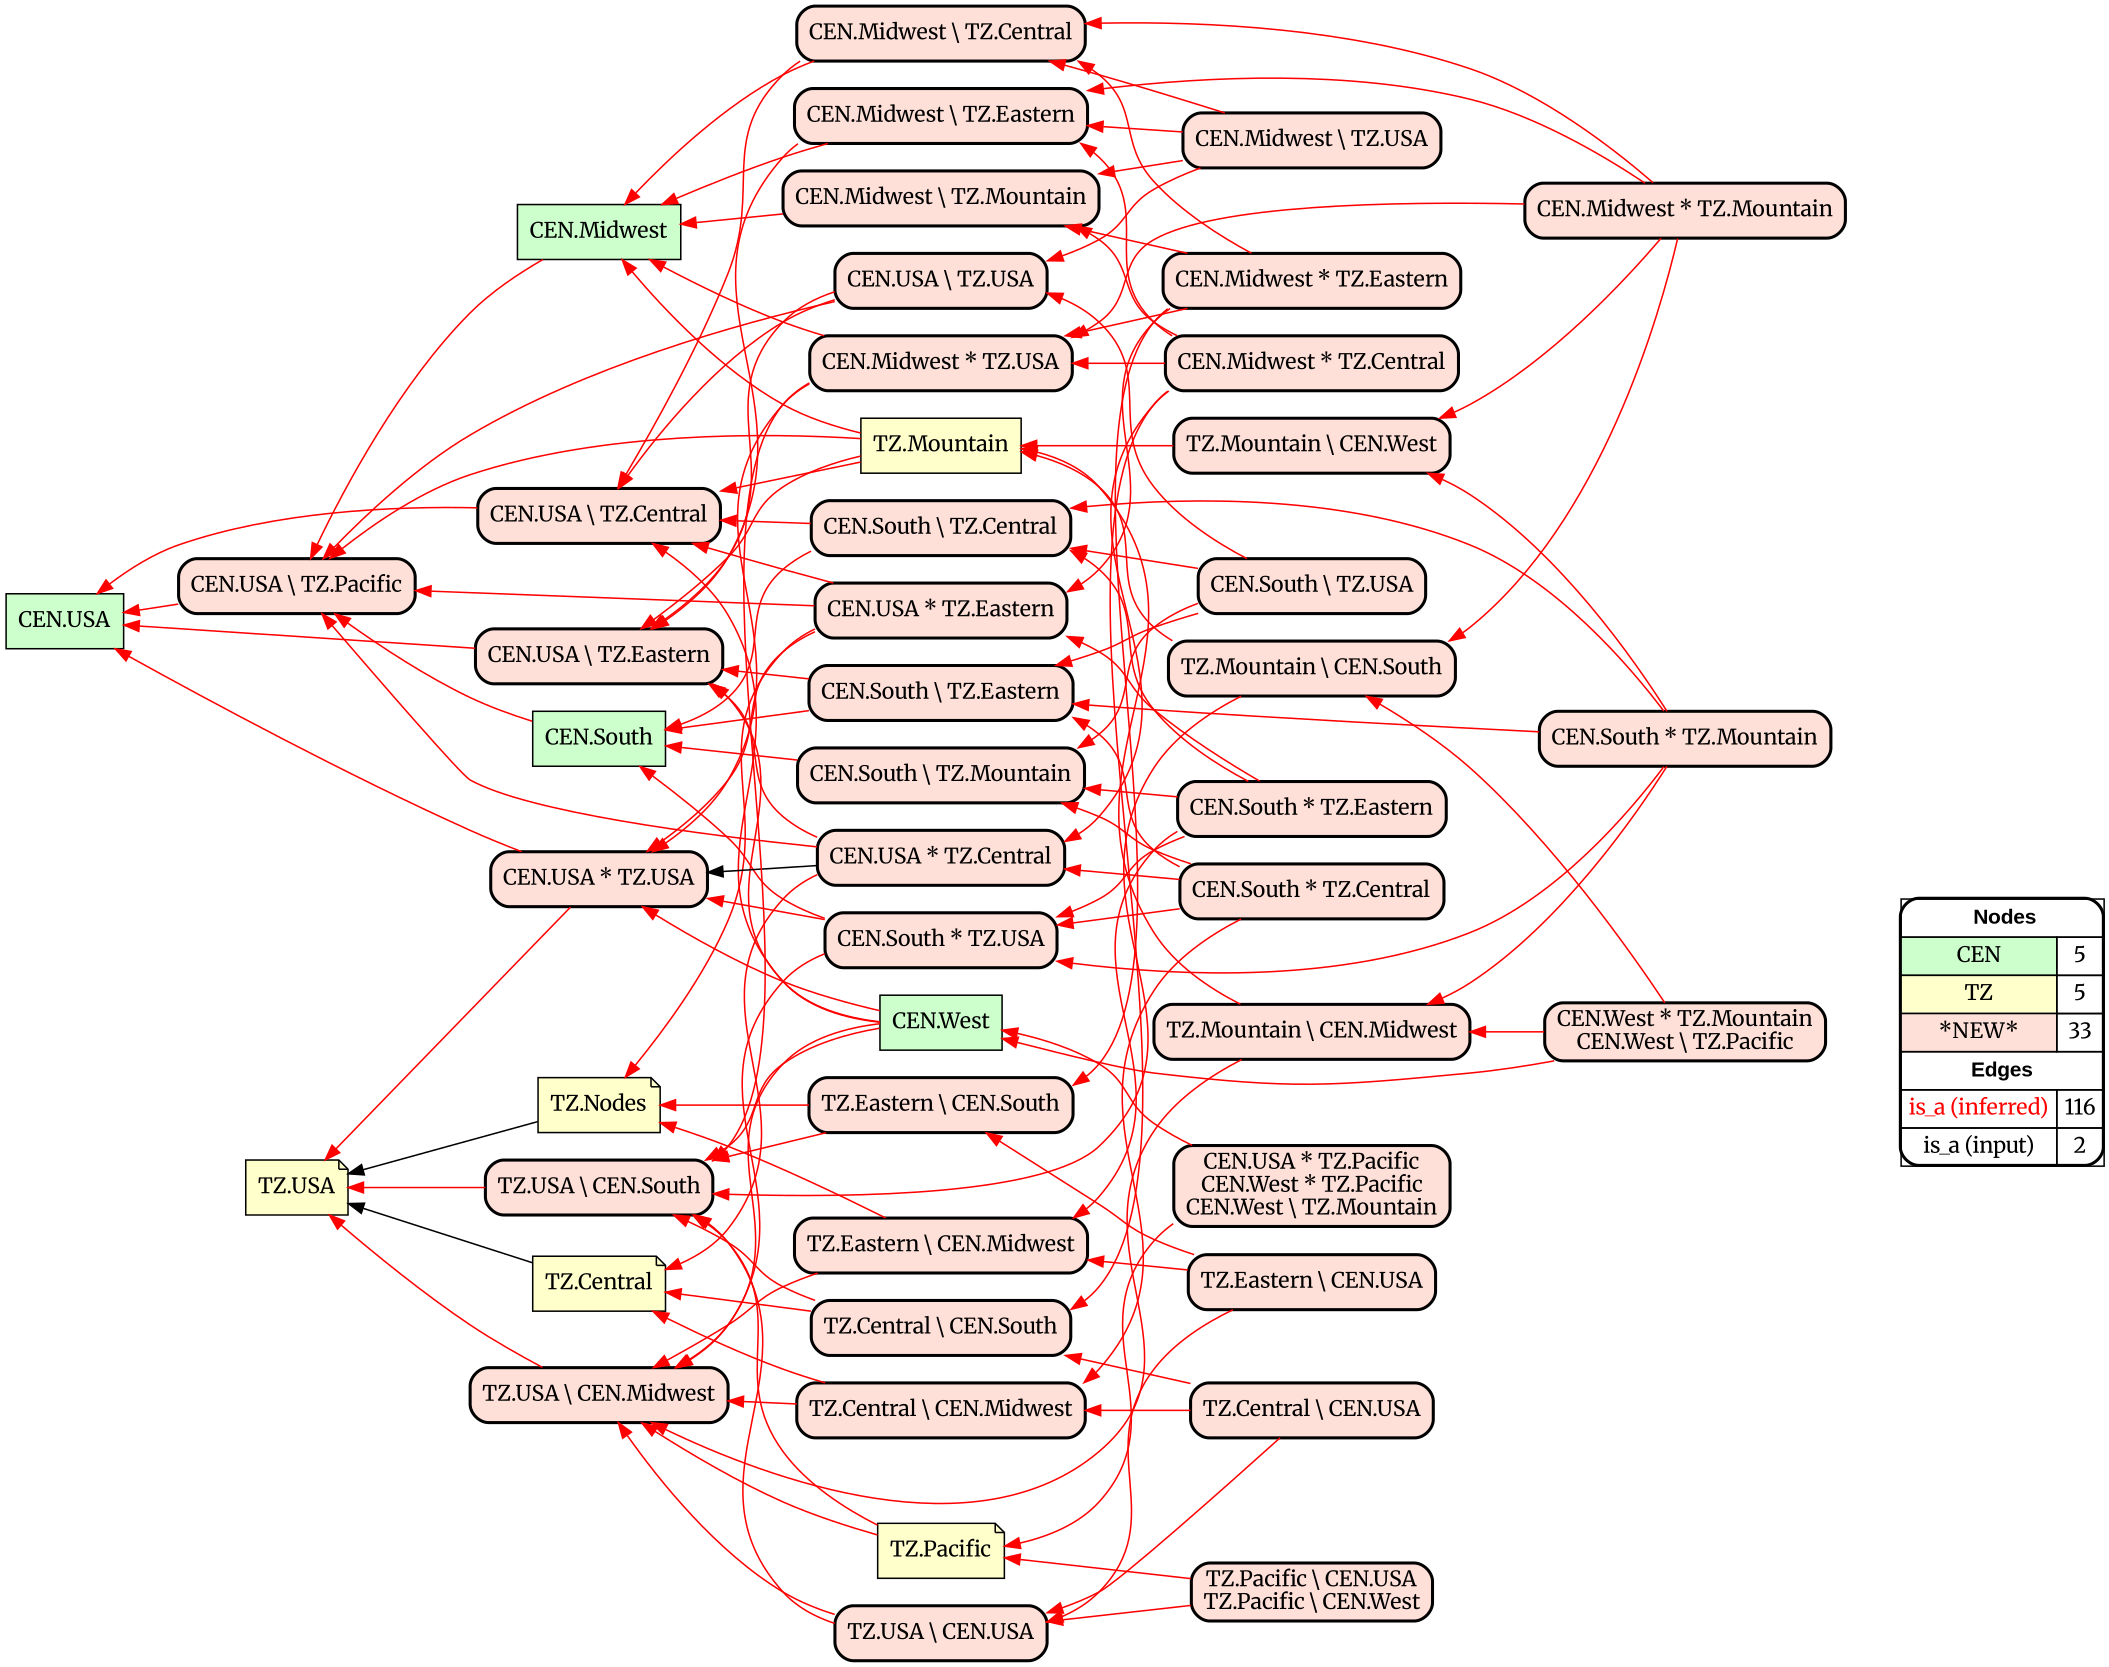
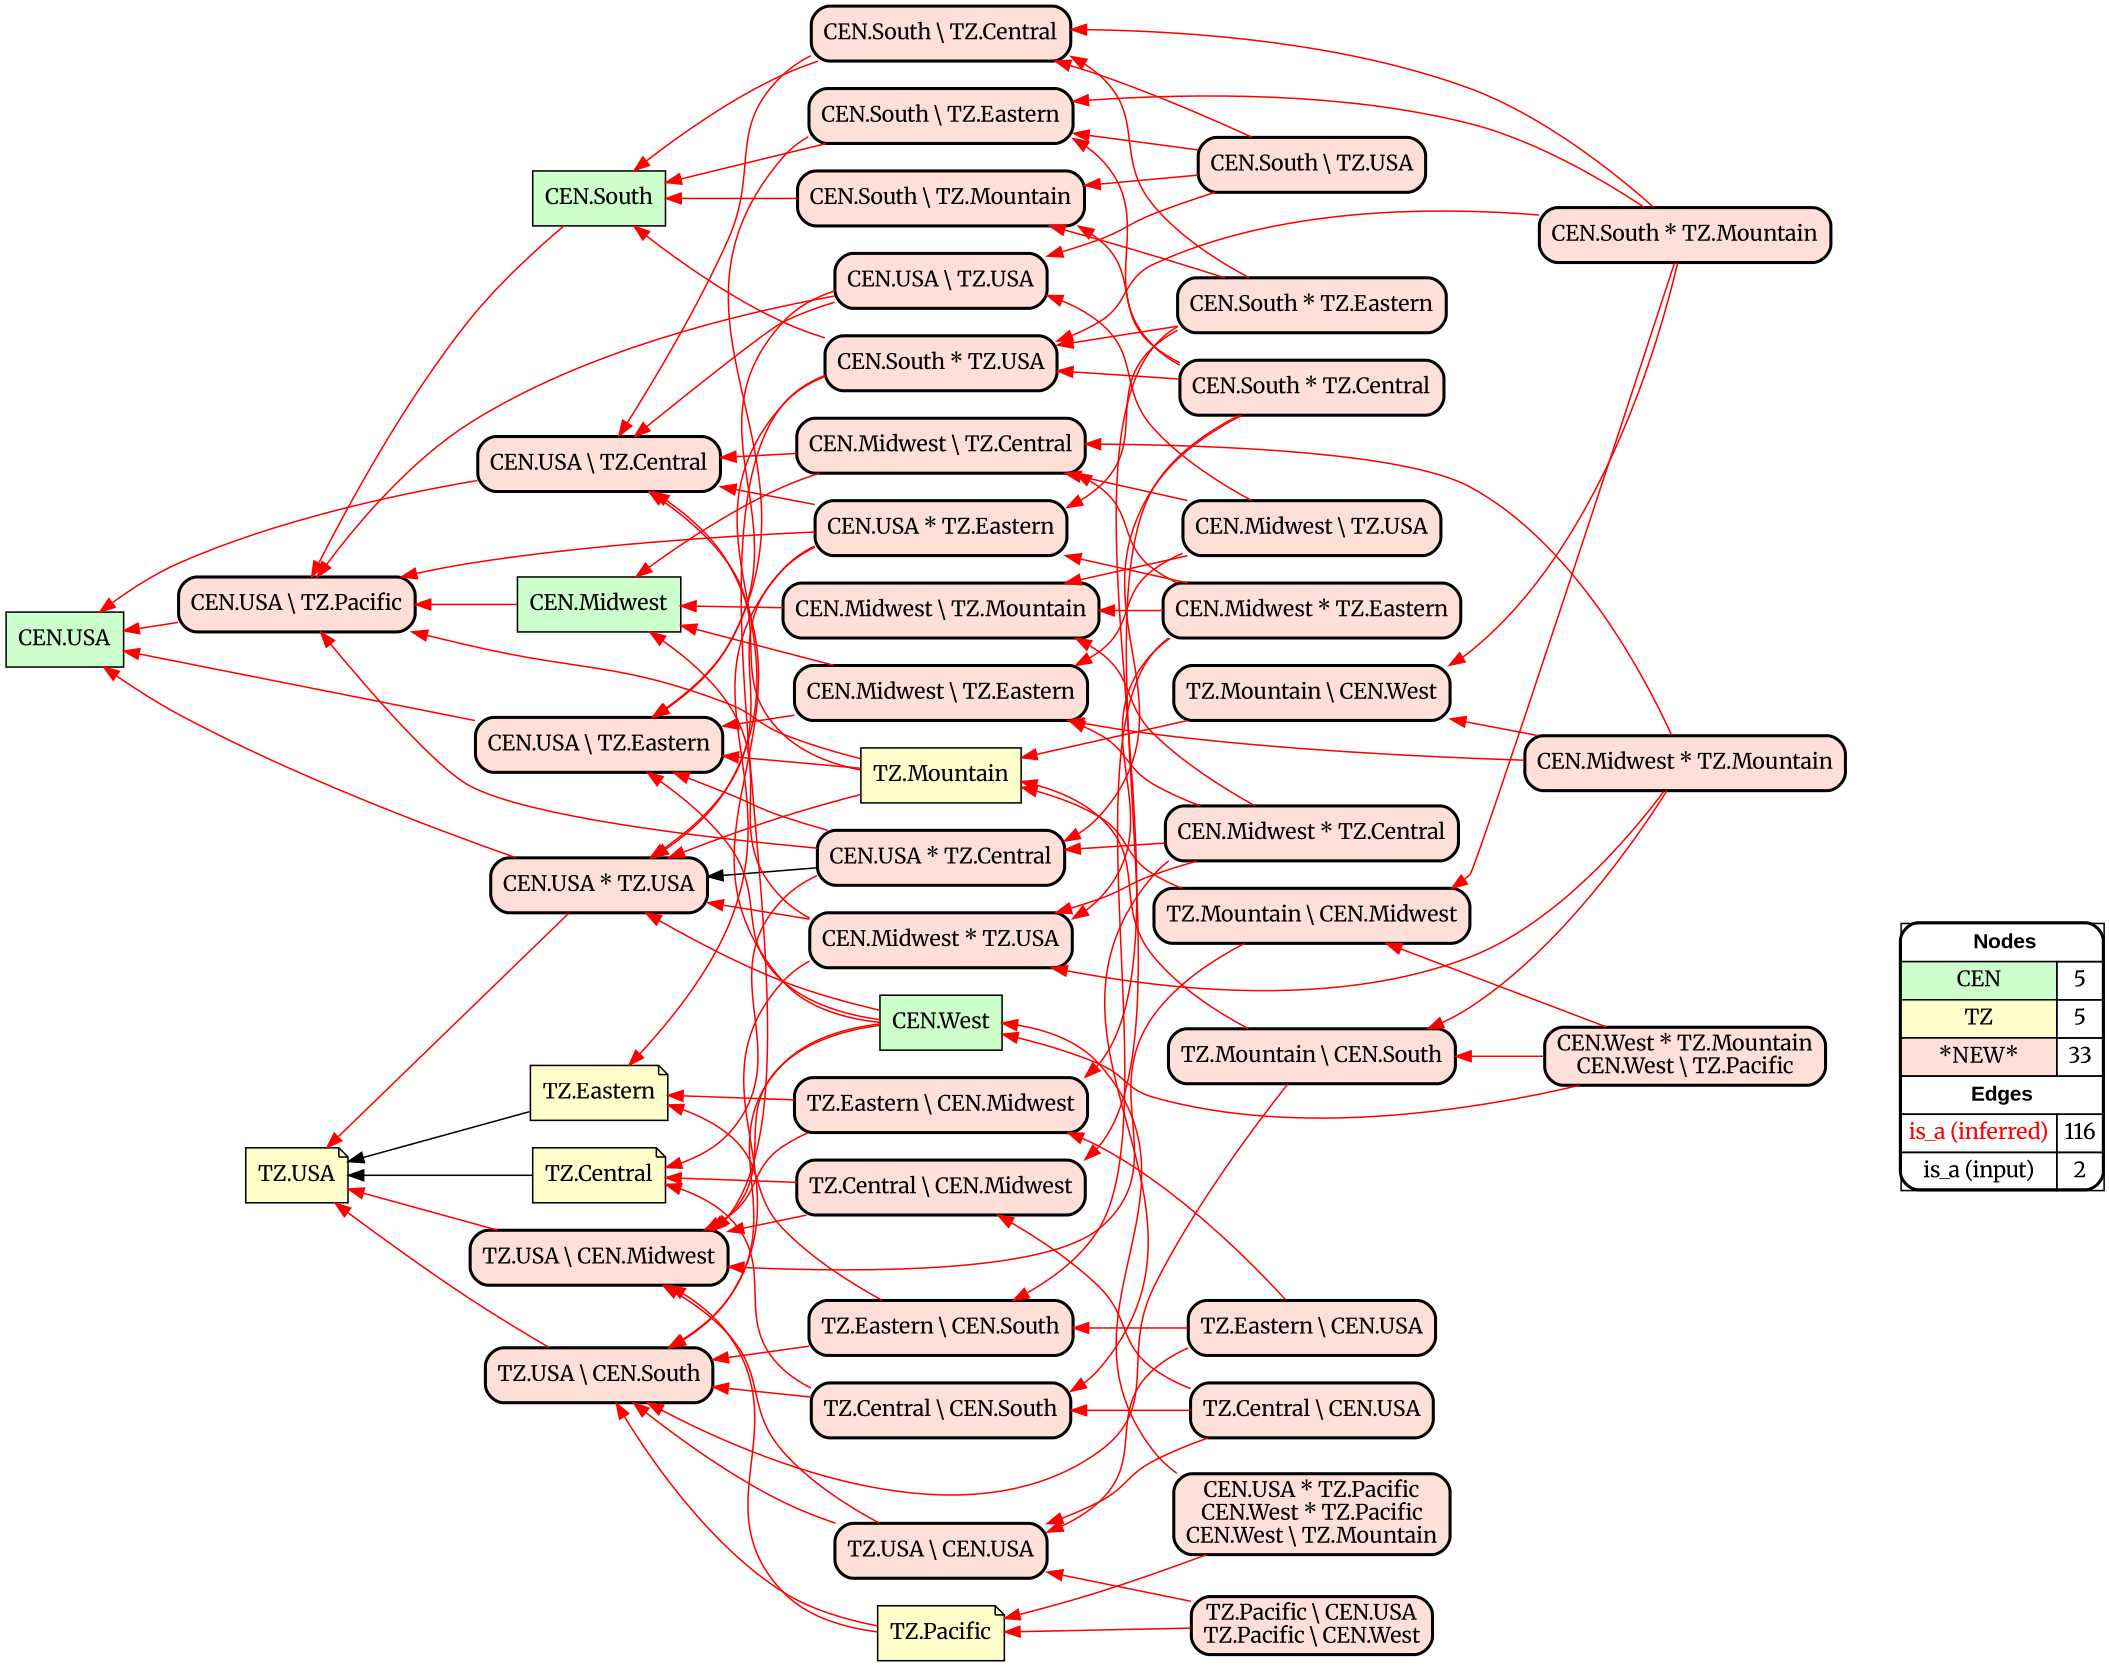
  digraph {
    fontname=Merriweather
    rankdir=RL
    node [fillcolor="#FFE0D8" fontname=Merriweather shape=box style="filled,rounded,bold"]
    edge [arrowhead=normal color="#FF0000" constraint=true fontname=Merriweather penwidth=1 style=solid]
    n1 [fillcolor=white label=<   <TABLE BORDER="0" CELLBORDER="1" CELLSPACING="0" CELLPADDING="4">  <TR> <TD COLSPAN="2"><font face="Arial Black"> Nodes</font></TD> </TR>  <TR>   <TD bgcolor="#CCFFCC" fontname="helvetica">CEN</TD>   <TD>5</TD>   </TR>  <TR>   <TD bgcolor="#FFFFCC" fontname="helvetica">TZ</TD>   <TD>5</TD>   </TR>  <TR>   <TD bgcolor="#FFE0D8" fontname="helvetica">*NEW*</TD>   <TD>33</TD>   </TR>  <TR> <TD COLSPAN="2"><font face = "Arial Black"> Edges </font></TD> </TR>  <TR>   <TD><font color ="#FF0000">is_a (inferred)</font></TD><TD>116</TD> </TR> <TR>   <TD><font color ="#000000">is_a (input)</font></TD><TD>2</TD> </TR> </TABLE>   > margin=0]
    "CEN.USA * TZ.Eastern"
    "CEN.USA \\ TZ.Pacific"
    "CEN.USA * TZ.USA"
    "CEN.USA \\ TZ.Central"
-   "TZ.Eastern" [fillcolor="#FFFFCC" shape=note style=filled label="TZ.Nodes"]
+   "TZ.Eastern" [fillcolor="#FFFFCC" shape=note style=filled]
    "TZ.Eastern \\ CEN.South"
    "TZ.USA \\ CEN.South"
    "TZ.Eastern \\ CEN.Midwest"
    "TZ.USA \\ CEN.Midwest"
    "CEN.South" [fillcolor="#CCFFCC" style=filled]
    "CEN.USA" [fillcolor="#CCFFCC" style=filled]
    "CEN.Midwest" [fillcolor="#CCFFCC" style=filled]
    "CEN.West" [fillcolor="#CCFFCC" style=filled]
    "CEN.USA \\ TZ.Eastern"
    "TZ.USA" [fillcolor="#FFFFCC" shape=note style=filled]
    "TZ.Central" [fillcolor="#FFFFCC" shape=note style=filled]
    "TZ.Mountain" [fillcolor="#FFFFCC" style=filled]
    "TZ.Pacific" [fillcolor="#FFFFCC" shape=note style=filled]
    "CEN.South * TZ.Eastern"
    "CEN.South \\ TZ.Central"
    "CEN.South * TZ.USA"
    "CEN.South \\ TZ.Mountain"
    "CEN.USA * TZ.Central"
    "CEN.South \\ TZ.Eastern"
    "CEN.South * TZ.Central"
    "TZ.Central \\ CEN.Midwest"
    "CEN.South * TZ.Mountain"
    "TZ.Mountain \\ CEN.West"
    "TZ.Mountain \\ CEN.Midwest"
    "CEN.Midwest \\ TZ.Mountain"
    "CEN.Midwest \\ TZ.Central"
    "CEN.Midwest * TZ.Eastern"
    "CEN.Midwest * TZ.USA"
    "CEN.Midwest * TZ.Central"
    "TZ.Central \\ CEN.South"
    "CEN.Midwest \\ TZ.Eastern"
    "CEN.Midwest * TZ.Mountain"
    "TZ.Mountain \\ CEN.South"
    "CEN.West * TZ.Mountain\nCEN.West \\ TZ.Pacific"
    "CEN.USA \\ TZ.USA"
    "CEN.USA * TZ.Pacific\nCEN.West * TZ.Pacific\nCEN.West \\ TZ.Mountain"
    "CEN.South \\ TZ.USA"
    "TZ.Eastern \\ CEN.USA"
    "TZ.USA \\ CEN.USA"
    "TZ.Central \\ CEN.USA"
    "TZ.Pacific \\ CEN.USA\nTZ.Pacific \\ CEN.West"
    "CEN.Midwest \\ TZ.USA"
    subgraph sub_1 {
      rank=source
      n1
    }
    "CEN.USA * TZ.Eastern" -> "CEN.USA \\ TZ.Pacific"
    "CEN.USA * TZ.Eastern" -> "CEN.USA * TZ.USA"
    "CEN.USA * TZ.Eastern" -> "CEN.USA \\ TZ.Central"
    "CEN.USA * TZ.Eastern" -> "TZ.Eastern"
    "CEN.USA \\ TZ.Pacific" -> "CEN.USA"
    "CEN.USA * TZ.USA" -> "CEN.USA"
    "CEN.USA * TZ.USA" -> "TZ.USA"
    "CEN.USA \\ TZ.Central" -> "CEN.USA"
    "TZ.Eastern" -> "TZ.USA" [color="#000000"]
    "TZ.Eastern \\ CEN.South" -> "TZ.Eastern"
    "TZ.Eastern \\ CEN.South" -> "TZ.USA \\ CEN.South"
    "TZ.USA \\ CEN.South" -> "TZ.USA"
    "TZ.Eastern \\ CEN.Midwest" -> "TZ.Eastern"
    "TZ.Eastern \\ CEN.Midwest" -> "TZ.USA \\ CEN.Midwest"
    "TZ.USA \\ CEN.Midwest" -> "TZ.USA"
    "CEN.South" -> "CEN.USA \\ TZ.Pacific"
    "CEN.Midwest" -> "CEN.USA \\ TZ.Pacific"
    "CEN.West" -> "CEN.USA * TZ.USA"
    "CEN.West" -> "CEN.USA \\ TZ.Central"
    "CEN.West" -> "TZ.USA \\ CEN.South"
    "CEN.West" -> "TZ.USA \\ CEN.Midwest"
    "CEN.West" -> "CEN.USA \\ TZ.Eastern"
    "CEN.USA \\ TZ.Eastern" -> "CEN.USA"
    "TZ.Central" -> "TZ.USA" [color="#000000"]
    "TZ.Mountain" -> "CEN.USA \\ TZ.Pacific"
-   "TZ.Mountain" -> "CEN.Midwest"
+   "TZ.Mountain" -> "CEN.USA * TZ.USA"
    "TZ.Mountain" -> "CEN.USA \\ TZ.Central"
    "TZ.Mountain" -> "CEN.USA \\ TZ.Eastern"
    "TZ.Pacific" -> "TZ.USA \\ CEN.South"
    "TZ.Pacific" -> "TZ.USA \\ CEN.Midwest"
    "CEN.South * TZ.Eastern" -> "CEN.USA * TZ.Eastern"
    "CEN.South * TZ.Eastern" -> "TZ.Eastern \\ CEN.Midwest"
    "CEN.South * TZ.Eastern" -> "CEN.South \\ TZ.Central"
    "CEN.South * TZ.Eastern" -> "CEN.South * TZ.USA"
    "CEN.South * TZ.Eastern" -> "CEN.South \\ TZ.Mountain"
    "CEN.South \\ TZ.Central" -> "CEN.USA \\ TZ.Central"
    "CEN.South \\ TZ.Central" -> "CEN.South"
    "CEN.South * TZ.USA" -> "CEN.USA * TZ.USA"
    "CEN.South * TZ.USA" -> "TZ.USA \\ CEN.Midwest"
    "CEN.South * TZ.USA" -> "CEN.South"
    "CEN.South \\ TZ.Mountain" -> "CEN.South"
    "CEN.USA * TZ.Central" -> "CEN.USA \\ TZ.Pacific"
    "CEN.USA * TZ.Central" -> "CEN.USA * TZ.USA" [color="#000000"]
    "CEN.USA * TZ.Central" -> "CEN.USA \\ TZ.Eastern"
    "CEN.USA * TZ.Central" -> "TZ.Central"
    "CEN.South \\ TZ.Eastern" -> "CEN.South"
    "CEN.South \\ TZ.Eastern" -> "CEN.USA \\ TZ.Eastern"
    "CEN.South * TZ.Central" -> "CEN.South * TZ.USA"
    "CEN.South * TZ.Central" -> "CEN.South \\ TZ.Mountain"
    "CEN.South * TZ.Central" -> "CEN.USA * TZ.Central"
    "CEN.South * TZ.Central" -> "CEN.South \\ TZ.Eastern"
    "CEN.South * TZ.Central" -> "TZ.Central \\ CEN.Midwest"
    "TZ.Central \\ CEN.Midwest" -> "TZ.USA \\ CEN.Midwest"
    "TZ.Central \\ CEN.Midwest" -> "TZ.Central"
    "CEN.South * TZ.Mountain" -> "CEN.South \\ TZ.Central"
    "CEN.South * TZ.Mountain" -> "CEN.South * TZ.USA"
    "CEN.South * TZ.Mountain" -> "CEN.South \\ TZ.Eastern"
    "CEN.South * TZ.Mountain" -> "TZ.Mountain \\ CEN.West"
    "CEN.South * TZ.Mountain" -> "TZ.Mountain \\ CEN.Midwest"
    "TZ.Mountain \\ CEN.West" -> "TZ.Mountain"
    "TZ.Mountain \\ CEN.Midwest" -> "TZ.USA \\ CEN.Midwest"
    "TZ.Mountain \\ CEN.Midwest" -> "TZ.Mountain"
    "CEN.Midwest \\ TZ.Mountain" -> "CEN.Midwest"
    "CEN.Midwest \\ TZ.Central" -> "CEN.USA \\ TZ.Central"
    "CEN.Midwest \\ TZ.Central" -> "CEN.Midwest"
    "CEN.Midwest * TZ.Eastern" -> "CEN.USA * TZ.Eastern"
    "CEN.Midwest * TZ.Eastern" -> "TZ.Eastern \\ CEN.South"
    "CEN.Midwest * TZ.Eastern" -> "CEN.Midwest \\ TZ.Mountain"
    "CEN.Midwest * TZ.Eastern" -> "CEN.Midwest \\ TZ.Central"
    "CEN.Midwest * TZ.Eastern" -> "CEN.Midwest * TZ.USA"
    "CEN.Midwest * TZ.USA" -> "CEN.USA * TZ.USA"
    "CEN.Midwest * TZ.USA" -> "TZ.USA \\ CEN.South"
    "CEN.Midwest * TZ.USA" -> "CEN.Midwest"
    "CEN.Midwest * TZ.Central" -> "CEN.USA * TZ.Central"
    "CEN.Midwest * TZ.Central" -> "CEN.Midwest \\ TZ.Mountain"
    "CEN.Midwest * TZ.Central" -> "CEN.Midwest * TZ.USA"
    "CEN.Midwest * TZ.Central" -> "TZ.Central \\ CEN.South"
    "CEN.Midwest * TZ.Central" -> "CEN.Midwest \\ TZ.Eastern"
    "TZ.Central \\ CEN.South" -> "TZ.USA \\ CEN.South"
    "TZ.Central \\ CEN.South" -> "TZ.Central"
    "CEN.Midwest \\ TZ.Eastern" -> "CEN.Midwest"
    "CEN.Midwest \\ TZ.Eastern" -> "CEN.USA \\ TZ.Eastern"
    "CEN.Midwest * TZ.Mountain" -> "TZ.Mountain \\ CEN.West"
    "CEN.Midwest * TZ.Mountain" -> "CEN.Midwest \\ TZ.Central"
    "CEN.Midwest * TZ.Mountain" -> "CEN.Midwest * TZ.USA"
    "CEN.Midwest * TZ.Mountain" -> "CEN.Midwest \\ TZ.Eastern"
    "CEN.Midwest * TZ.Mountain" -> "TZ.Mountain \\ CEN.South"
    "TZ.Mountain \\ CEN.South" -> "TZ.USA \\ CEN.South"
    "TZ.Mountain \\ CEN.South" -> "TZ.Mountain"
    "CEN.West * TZ.Mountain\nCEN.West \\ TZ.Pacific" -> "CEN.West"
    "CEN.West * TZ.Mountain\nCEN.West \\ TZ.Pacific" -> "TZ.Mountain \\ CEN.Midwest"
    "CEN.West * TZ.Mountain\nCEN.West \\ TZ.Pacific" -> "TZ.Mountain \\ CEN.South"
    "CEN.USA \\ TZ.USA" -> "CEN.USA \\ TZ.Pacific"
    "CEN.USA \\ TZ.USA" -> "CEN.USA \\ TZ.Central"
    "CEN.USA \\ TZ.USA" -> "CEN.USA \\ TZ.Eastern"
    "CEN.USA * TZ.Pacific\nCEN.West * TZ.Pacific\nCEN.West \\ TZ.Mountain" -> "CEN.West"
    "CEN.USA * TZ.Pacific\nCEN.West * TZ.Pacific\nCEN.West \\ TZ.Mountain" -> "TZ.Pacific"
    "CEN.South \\ TZ.USA" -> "CEN.South \\ TZ.Central"
    "CEN.South \\ TZ.USA" -> "CEN.South \\ TZ.Mountain"
    "CEN.South \\ TZ.USA" -> "CEN.South \\ TZ.Eastern"
    "CEN.South \\ TZ.USA" -> "CEN.USA \\ TZ.USA"
    "TZ.Eastern \\ CEN.USA" -> "TZ.Eastern \\ CEN.South"
    "TZ.Eastern \\ CEN.USA" -> "TZ.Eastern \\ CEN.Midwest"
    "TZ.Eastern \\ CEN.USA" -> "TZ.USA \\ CEN.USA"
    "TZ.USA \\ CEN.USA" -> "TZ.USA \\ CEN.South"
    "TZ.USA \\ CEN.USA" -> "TZ.USA \\ CEN.Midwest"
    "TZ.Central \\ CEN.USA" -> "TZ.Central \\ CEN.Midwest"
    "TZ.Central \\ CEN.USA" -> "TZ.Central \\ CEN.South"
    "TZ.Central \\ CEN.USA" -> "TZ.USA \\ CEN.USA"
    "TZ.Pacific \\ CEN.USA\nTZ.Pacific \\ CEN.West" -> "TZ.Pacific"
    "TZ.Pacific \\ CEN.USA\nTZ.Pacific \\ CEN.West" -> "TZ.USA \\ CEN.USA"
    "CEN.Midwest \\ TZ.USA" -> "CEN.Midwest \\ TZ.Mountain"
    "CEN.Midwest \\ TZ.USA" -> "CEN.Midwest \\ TZ.Central"
    "CEN.Midwest \\ TZ.USA" -> "CEN.Midwest \\ TZ.Eastern"
    "CEN.Midwest \\ TZ.USA" -> "CEN.USA \\ TZ.USA"
  }
